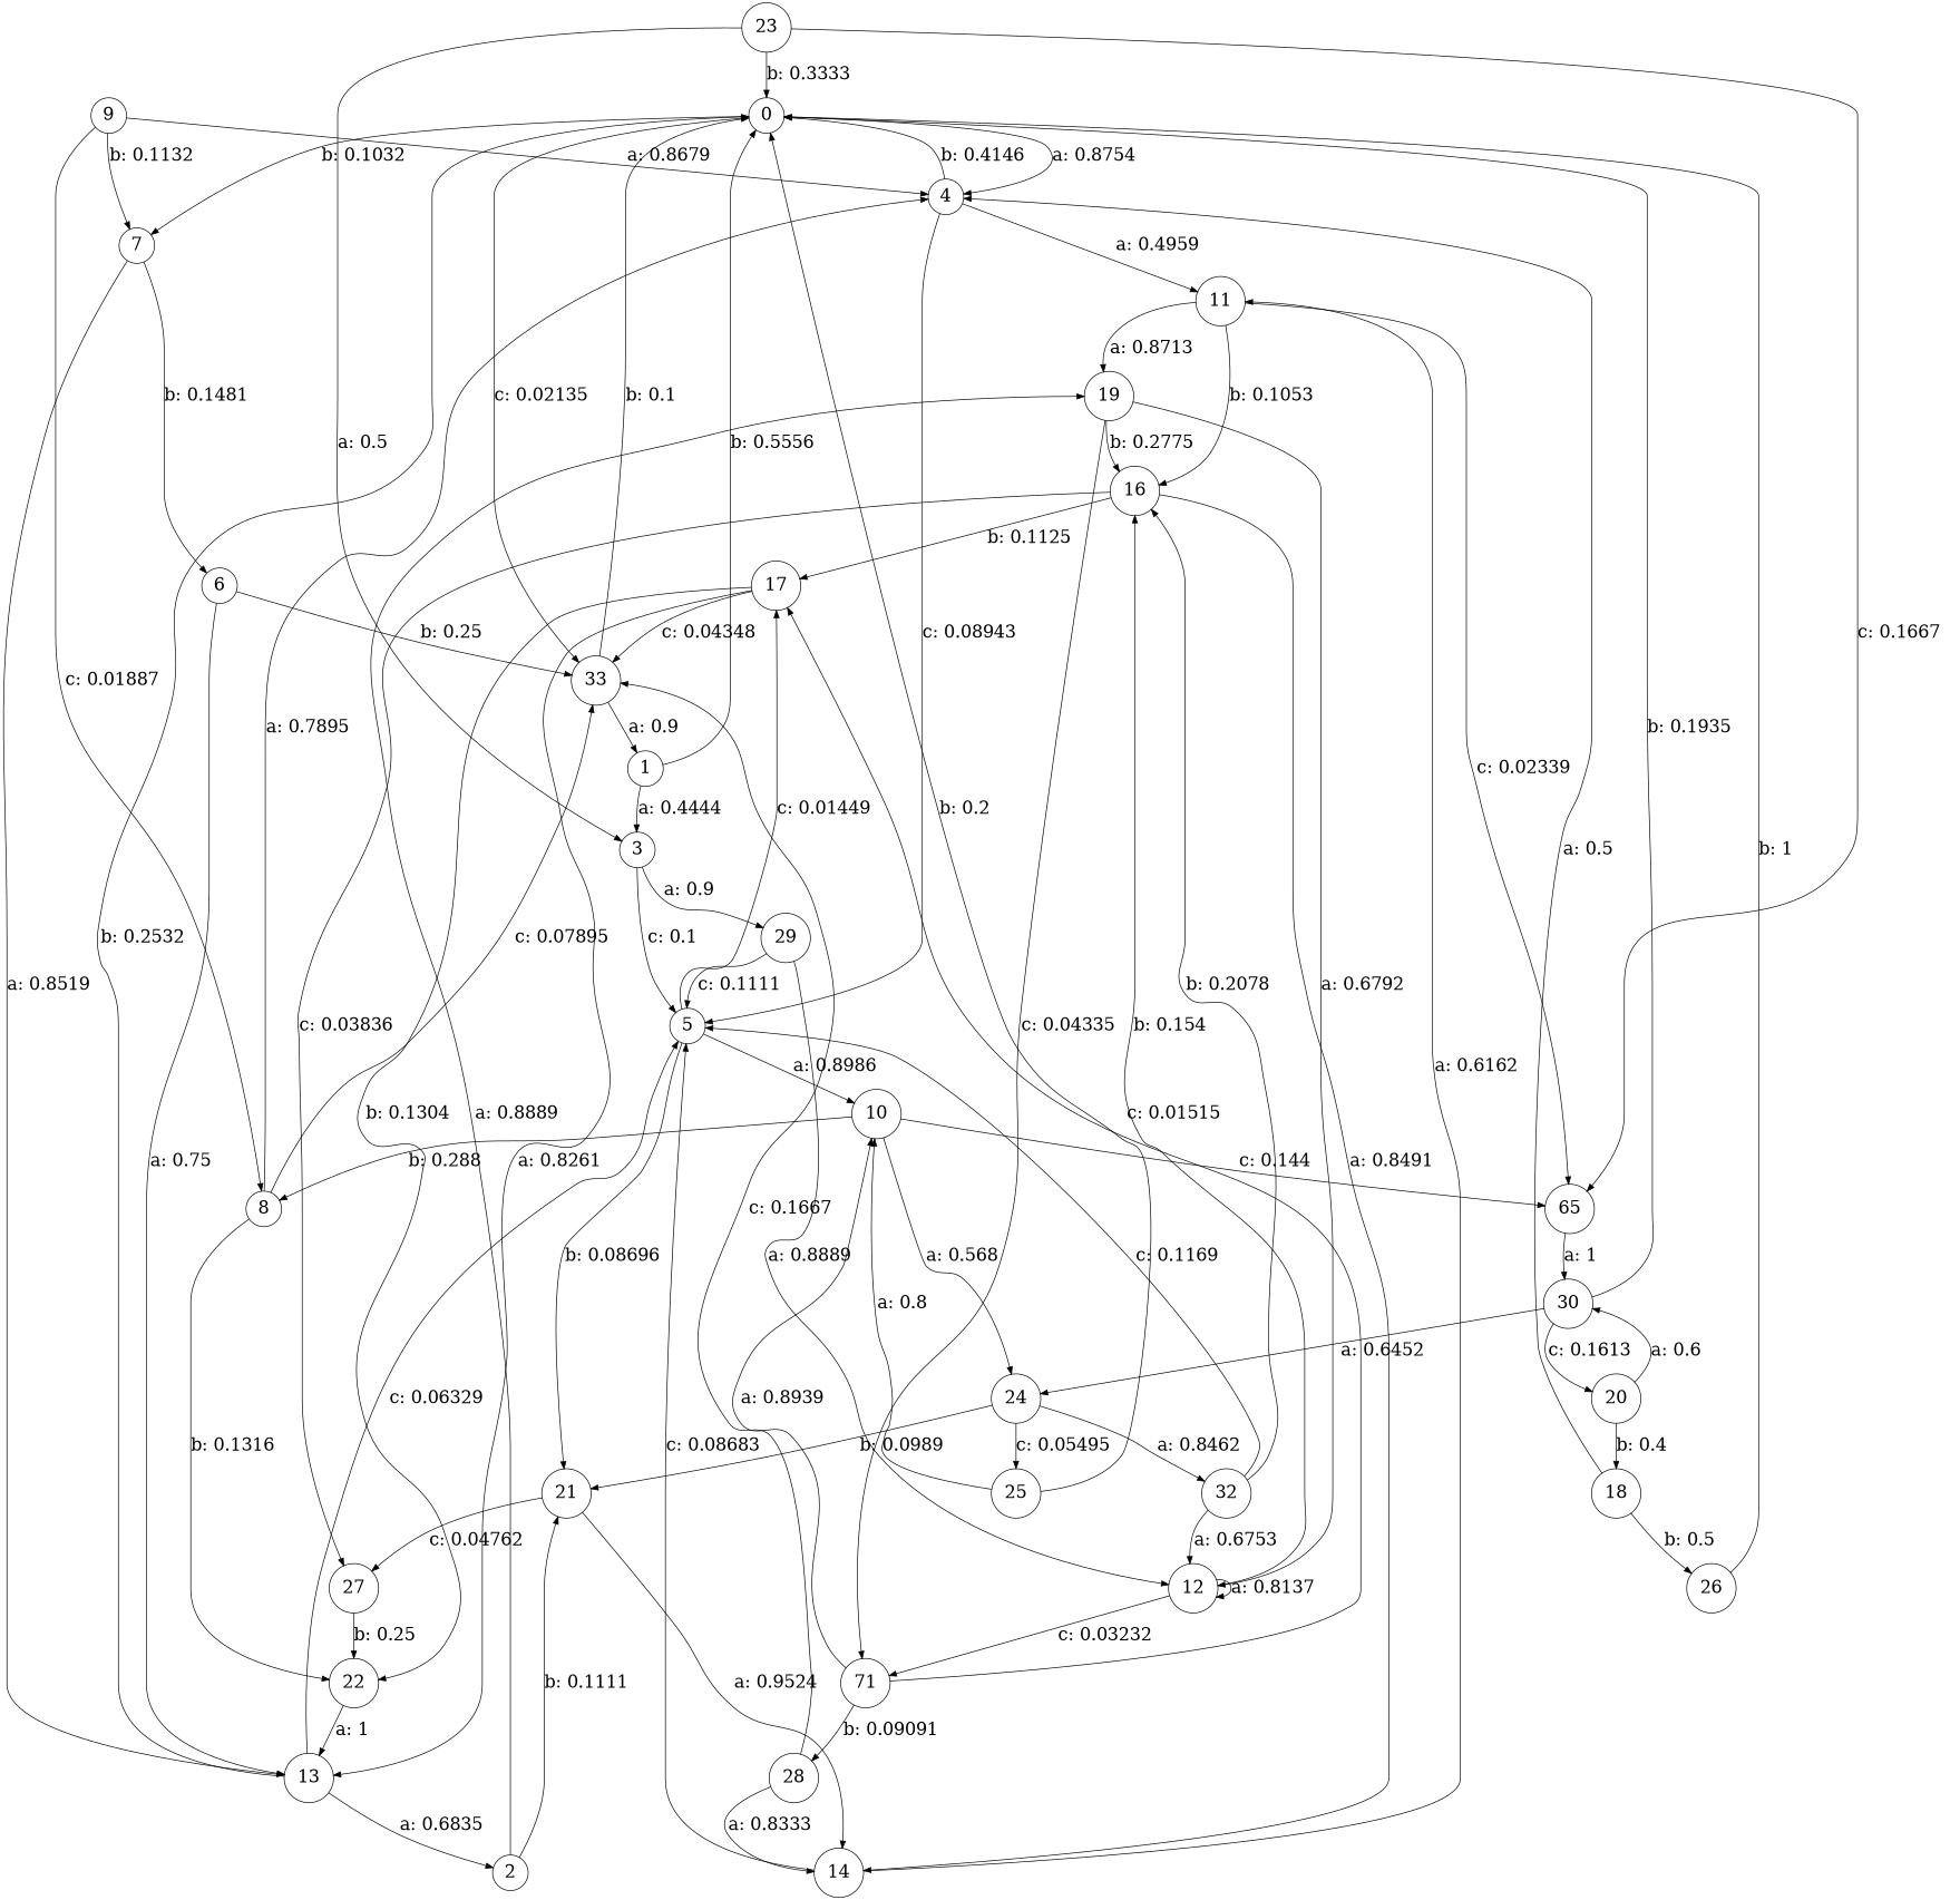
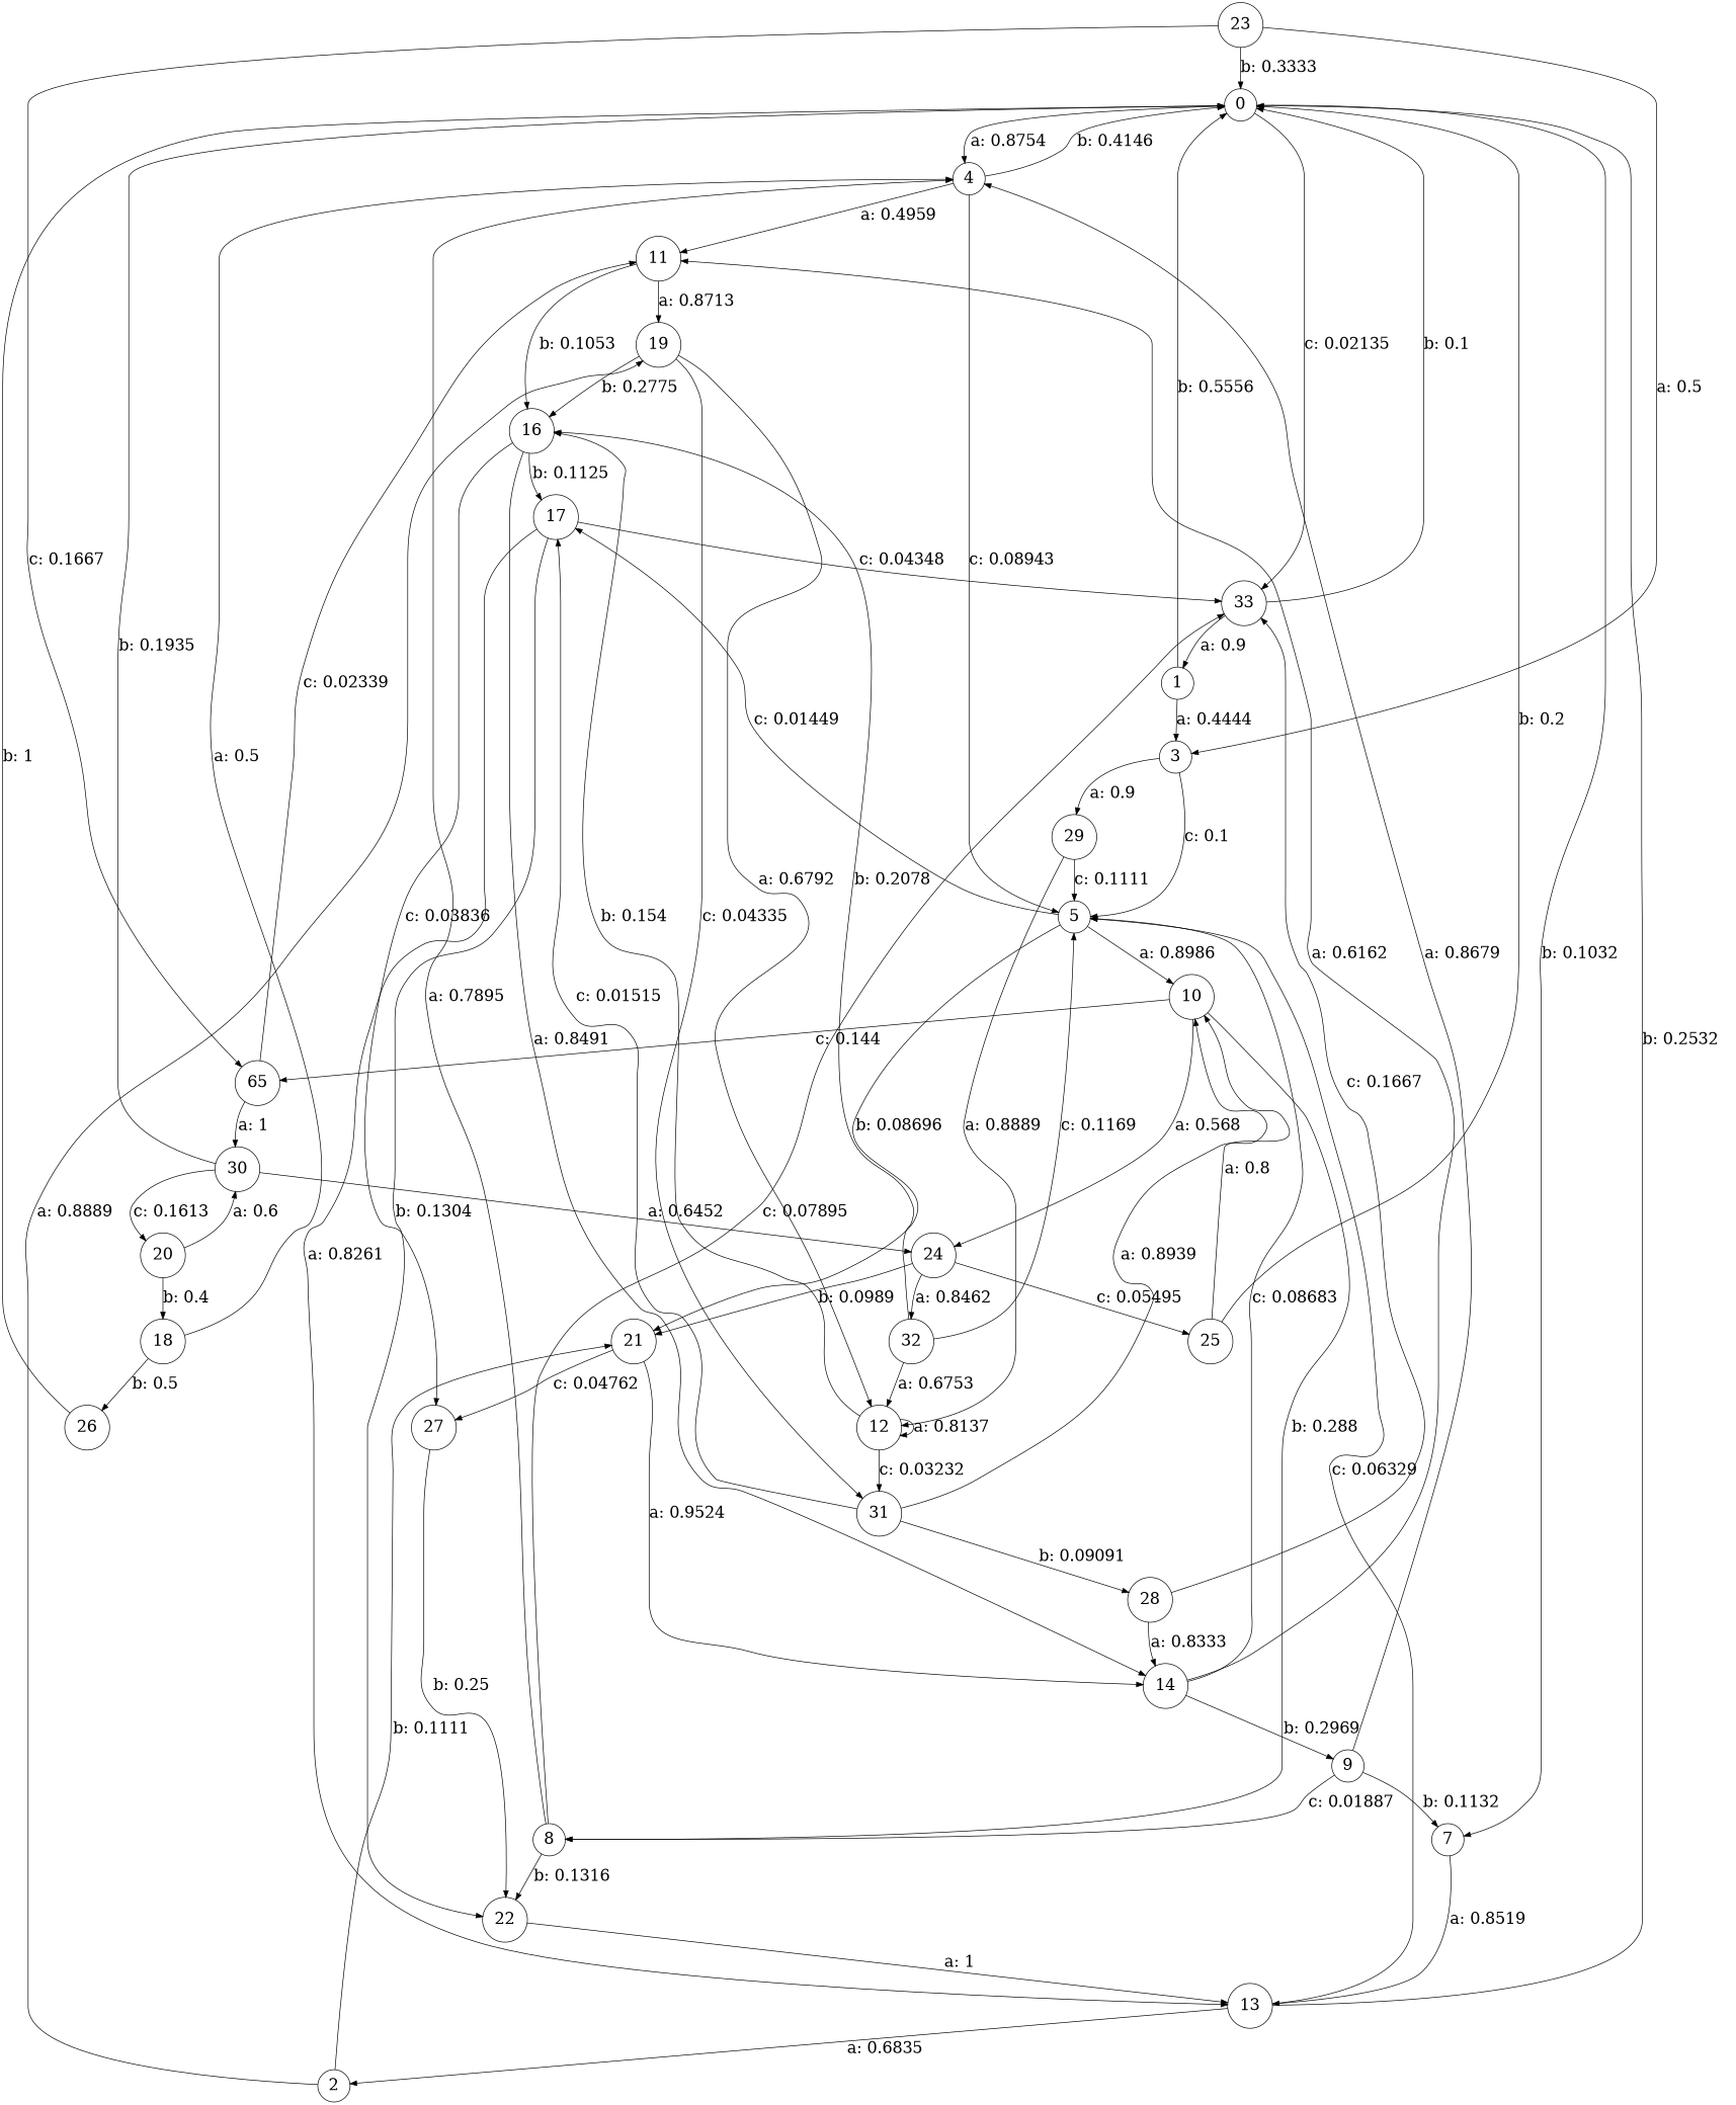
  digraph {
    node [fontsize=24 shape=circle]
    edge [fontsize=24]
    0
    4
    7
    33
    5
    11
-   6
    13
    1
    21
    10
    17
    19
    16
    n15 [label=65]
    2
    3
    29
    12
-   31 [label=71]
+   31
    14
    27
    28
    9
    22
    8
    24
    30
    32
    25
    20
    18
    23
    26
    0 -> 4 [label="a: 0.8754   "]
    0 -> 7 [label="b: 0.1032   "]
    0 -> 33 [label="c: 0.02135  "]
    4 -> 0 [label="b: 0.4146   "]
    4 -> 5 [label="c: 0.08943  "]
    4 -> 11 [label="a: 0.4959   "]
-   7 -> 6 [label="b: 0.1481   "]
    7 -> 13 [label="a: 0.8519   "]
    33 -> 0 [label="b: 0.1      "]
    33 -> 1 [label="a: 0.9      "]
    5 -> 21 [label="b: 0.08696  "]
    5 -> 10 [label="a: 0.8986   "]
    5 -> 17 [label="c: 0.01449  "]
    11 -> 19 [label="a: 0.8713   "]
    11 -> 16 [label="b: 0.1053   "]
-   11 -> n15 [label="c: 0.02339  "]
-   6 -> 33 [label="b: 0.25     "]
-   6 -> 13 [label="a: 0.75     "]
+   n15 -> 11 [label="c: 0.02339  "]
    13 -> 0 [label="b: 0.2532   "]
    13 -> 5 [label="c: 0.06329  "]
    13 -> 2 [label="a: 0.6835   "]
    1 -> 0 [label="b: 0.5556   "]
    1 -> 3 [label="a: 0.4444   "]
    21 -> 14 [label="a: 0.9524   "]
    21 -> 27 [label="c: 0.04762  "]
    10 -> n15 [label="c: 0.144    "]
    10 -> 8 [label="b: 0.288    "]
    10 -> 24 [label="a: 0.568    "]
    17 -> 33 [label="c: 0.04348  "]
    17 -> 13 [label="a: 0.8261   "]
    17 -> 22 [label="b: 0.1304   "]
    19 -> 16 [label="b: 0.2775   "]
    19 -> 12 [label="a: 0.6792   "]
    19 -> 31 [label="c: 0.04335  "]
    16 -> 17 [label="b: 0.1125   "]
    16 -> 14 [label="a: 0.8491   "]
    16 -> 27 [label="c: 0.03836  "]
    n15 -> 30 [label="a: 1        "]
    2 -> 21 [label="b: 0.1111   "]
    2 -> 19 [label="a: 0.8889   "]
    3 -> 5 [label="c: 0.1      "]
    3 -> 29 [label="a: 0.9      "]
    29 -> 5 [label="c: 0.1111   "]
    29 -> 12 [label="a: 0.8889   "]
    12 -> 16 [label="b: 0.154    "]
    12 -> 12 [label="a: 0.8137   "]
    12 -> 31 [label="c: 0.03232  "]
    31 -> 10 [label="a: 0.8939   "]
    31 -> 17 [label="c: 0.01515  "]
    31 -> 28 [label="b: 0.09091  "]
    14 -> 5 [label="c: 0.08683  "]
    14 -> 11 [label="a: 0.6162   "]
+   14 -> 9 [label="b: 0.2969   "]
    27 -> 22 [label="b: 0.25     "]
    28 -> 33 [label="c: 0.1667   "]
    28 -> 14 [label="a: 0.8333   "]
    9 -> 4 [label="a: 0.8679   "]
    9 -> 7 [label="b: 0.1132   "]
    9 -> 8 [label="c: 0.01887  "]
    22 -> 13 [label="a: 1        "]
    8 -> 4 [label="a: 0.7895   "]
    8 -> 33 [label="c: 0.07895  "]
    8 -> 22 [label="b: 0.1316   "]
    24 -> 21 [label="b: 0.0989   "]
    24 -> 32 [label="a: 0.8462   "]
    24 -> 25 [label="c: 0.05495  "]
    30 -> 0 [label="b: 0.1935   "]
    30 -> 24 [label="a: 0.6452   "]
    30 -> 20 [label="c: 0.1613   "]
    32 -> 5 [label="c: 0.1169   "]
    32 -> 16 [label="b: 0.2078   "]
    32 -> 12 [label="a: 0.6753   "]
    25 -> 0 [label="b: 0.2      "]
    25 -> 10 [label="a: 0.8      "]
    20 -> 30 [label="a: 0.6      "]
    20 -> 18 [label="b: 0.4      "]
    18 -> 4 [label="a: 0.5      "]
    18 -> 26 [label="b: 0.5      "]
    23 -> 0 [label="b: 0.3333   "]
    23 -> n15 [label="c: 0.1667   "]
    23 -> 3 [label="a: 0.5      "]
    26 -> 0 [label="b: 1        "]
  }
